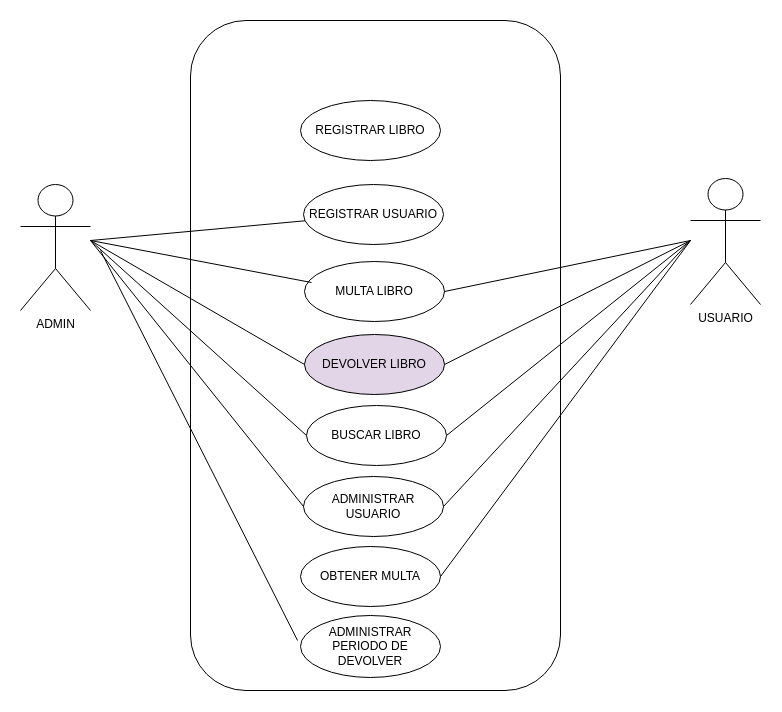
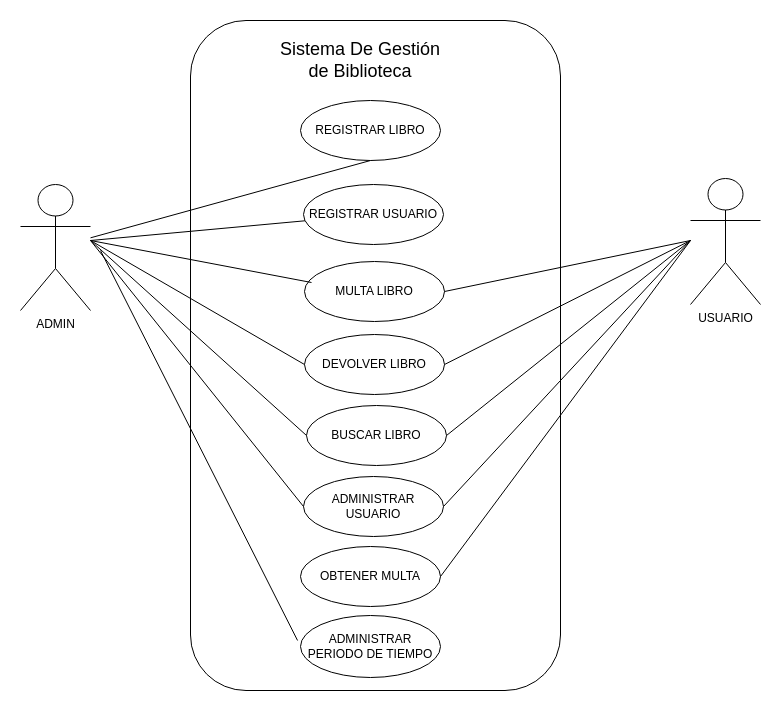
  <mxCell id="0" />
  <mxCell id="1" parent="0" />
  <mxCell id="2" value="" style="rounded=1;whiteSpace=wrap;html=1;" vertex="1" parent="1"><mxGeometry x="190" y="20" width="370" height="670" as="geometry" /></mxCell>
+ <mxCell id="3" value="&lt;font style=&quot;font-size: 18px;&quot;&gt;Sistema De Gestión de Biblioteca&lt;/font&gt;" style="text;html=1;strokeColor=none;fillColor=none;align=center;verticalAlign=middle;whiteSpace=wrap;rounded=0;" vertex="1" parent="1"><mxGeometry x="275" y="30" width="170" height="60" as="geometry" /></mxCell>
  <mxCell id="4" value="REGISTRAR LIBRO" style="ellipse;whiteSpace=wrap;html=1;" vertex="1" parent="1"><mxGeometry x="300" y="100" width="140" height="60" as="geometry" /></mxCell>
  <mxCell id="5" value="REGISTRAR USUARIO" style="ellipse;whiteSpace=wrap;html=1;" vertex="1" parent="1"><mxGeometry x="303" y="184" width="140" height="60" as="geometry" /></mxCell>
  <mxCell id="6" value="MULTA LIBRO" style="ellipse;whiteSpace=wrap;html=1;" vertex="1" parent="1"><mxGeometry x="304" y="261" width="140" height="60" as="geometry" /></mxCell>
- <mxCell id="7" value="DEVOLVER LIBRO" style="ellipse;whiteSpace=wrap;html=1;fillColor=#e1d5e7;" vertex="1" parent="1"><mxGeometry x="304" y="334" width="140" height="60" as="geometry" /></mxCell>
+ <mxCell id="7" value="DEVOLVER LIBRO" style="ellipse;whiteSpace=wrap;html=1;" vertex="1" parent="1"><mxGeometry x="304" y="334" width="140" height="60" as="geometry" /></mxCell>
  <mxCell id="8" value="BUSCAR LIBRO" style="ellipse;whiteSpace=wrap;html=1;" vertex="1" parent="1"><mxGeometry x="306" y="405" width="140" height="60" as="geometry" /></mxCell>
  <mxCell id="9" value="ADMINISTRAR USUARIO" style="ellipse;whiteSpace=wrap;html=1;" vertex="1" parent="1"><mxGeometry x="303" y="476" width="140" height="60" as="geometry" /></mxCell>
  <mxCell id="10" value="OBTENER MULTA" style="ellipse;whiteSpace=wrap;html=1;" vertex="1" parent="1"><mxGeometry x="300" y="546" width="140" height="60" as="geometry" /></mxCell>
- <mxCell id="11" value="ADMINISTRAR PERIODO DE DEVOLVER" style="ellipse;whiteSpace=wrap;html=1;" vertex="1" parent="1"><mxGeometry x="300" y="615" width="140" height="62" as="geometry" /></mxCell>
+ <mxCell id="11" value="ADMINISTRAR PERIODO DE TIEMPO" style="ellipse;whiteSpace=wrap;html=1;" vertex="1" parent="1"><mxGeometry x="300" y="615" width="140" height="62" as="geometry" /></mxCell>
  <mxCell id="12" value="ADMIN" style="shape=umlActor;verticalLabelPosition=bottom;verticalAlign=top;html=1;outlineConnect=0;" vertex="1" parent="1"><mxGeometry x="20" y="184" width="70" height="126" as="geometry" /></mxCell>
  <mxCell id="13" value="USUARIO&lt;br&gt;" style="shape=umlActor;verticalLabelPosition=bottom;verticalAlign=top;html=1;outlineConnect=0;" vertex="1" parent="1"><mxGeometry x="690" y="178" width="70" height="126" as="geometry" /></mxCell>
+ <mxCell id="14" value="" style="endArrow=none;html=1;rounded=0;entryX=0.5;entryY=1;entryDx=0;entryDy=0;" edge="1" parent="1" source="12" target="4"><mxGeometry width="50" height="50" relative="1" as="geometry"><mxPoint x="100" y="240" as="sourcePoint" /><mxPoint x="420" y="340" as="targetPoint" /></mxGeometry></mxCell>
  <mxCell id="15" value="" style="endArrow=none;html=1;rounded=0;" edge="1" parent="1" target="5"><mxGeometry width="50" height="50" relative="1" as="geometry"><mxPoint x="90" y="240" as="sourcePoint" /><mxPoint x="380" y="170" as="targetPoint" /></mxGeometry></mxCell>
  <mxCell id="16" value="" style="endArrow=none;html=1;rounded=0;entryX=0.05;entryY=0.35;entryDx=0;entryDy=0;entryPerimeter=0;" edge="1" parent="1" target="6"><mxGeometry width="50" height="50" relative="1" as="geometry"><mxPoint x="90" y="240" as="sourcePoint" /><mxPoint x="315" y="230" as="targetPoint" /></mxGeometry></mxCell>
  <mxCell id="17" value="" style="endArrow=none;html=1;rounded=0;entryX=0;entryY=0.5;entryDx=0;entryDy=0;" edge="1" parent="1" target="7"><mxGeometry width="50" height="50" relative="1" as="geometry"><mxPoint x="90" y="240" as="sourcePoint" /><mxPoint x="321" y="292" as="targetPoint" /></mxGeometry></mxCell>
  <mxCell id="18" value="" style="endArrow=none;html=1;rounded=0;entryX=0;entryY=0.5;entryDx=0;entryDy=0;" edge="1" parent="1" target="8"><mxGeometry width="50" height="50" relative="1" as="geometry"><mxPoint x="90" y="240" as="sourcePoint" /><mxPoint x="314" y="374" as="targetPoint" /></mxGeometry></mxCell>
  <mxCell id="19" value="" style="endArrow=none;html=1;rounded=0;entryX=0;entryY=0.5;entryDx=0;entryDy=0;" edge="1" parent="1" target="9"><mxGeometry width="50" height="50" relative="1" as="geometry"><mxPoint x="90" y="240" as="sourcePoint" /><mxPoint x="316" y="445" as="targetPoint" /></mxGeometry></mxCell>
  <mxCell id="20" value="" style="endArrow=none;html=1;rounded=0;entryX=-0.021;entryY=0.403;entryDx=0;entryDy=0;entryPerimeter=0;" edge="1" parent="1" target="11"><mxGeometry width="50" height="50" relative="1" as="geometry"><mxPoint x="100" y="250" as="sourcePoint" /><mxPoint x="313" y="516" as="targetPoint" /></mxGeometry></mxCell>
  <mxCell id="21" value="" style="endArrow=none;html=1;rounded=0;entryX=1;entryY=0.5;entryDx=0;entryDy=0;" edge="1" parent="1" target="6"><mxGeometry width="50" height="50" relative="1" as="geometry"><mxPoint x="690" y="240" as="sourcePoint" /><mxPoint x="453" y="224" as="targetPoint" /></mxGeometry></mxCell>
  <mxCell id="22" value="" style="endArrow=none;html=1;rounded=0;entryX=1;entryY=0.5;entryDx=0;entryDy=0;" edge="1" parent="1" target="7"><mxGeometry width="50" height="50" relative="1" as="geometry"><mxPoint x="690" y="240" as="sourcePoint" /><mxPoint x="454" y="301" as="targetPoint" /></mxGeometry></mxCell>
  <mxCell id="23" value="" style="endArrow=none;html=1;rounded=0;entryX=1;entryY=0.5;entryDx=0;entryDy=0;" edge="1" parent="1" target="8"><mxGeometry width="50" height="50" relative="1" as="geometry"><mxPoint x="690" y="240" as="sourcePoint" /><mxPoint x="454" y="374" as="targetPoint" /></mxGeometry></mxCell>
  <mxCell id="24" value="" style="endArrow=none;html=1;rounded=0;entryX=1;entryY=0.5;entryDx=0;entryDy=0;" edge="1" parent="1" target="9"><mxGeometry width="50" height="50" relative="1" as="geometry"><mxPoint x="690" y="240" as="sourcePoint" /><mxPoint x="456" y="445" as="targetPoint" /></mxGeometry></mxCell>
  <mxCell id="25" value="" style="endArrow=none;html=1;rounded=0;entryX=1;entryY=0.5;entryDx=0;entryDy=0;" edge="1" parent="1" target="10"><mxGeometry width="50" height="50" relative="1" as="geometry"><mxPoint x="690" y="240" as="sourcePoint" /><mxPoint x="453" y="516" as="targetPoint" /></mxGeometry></mxCell>
